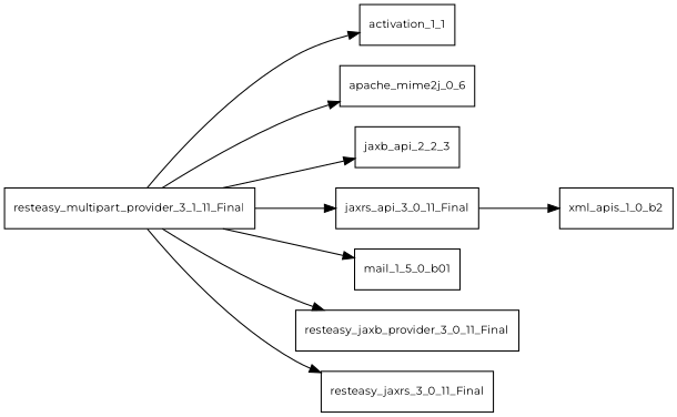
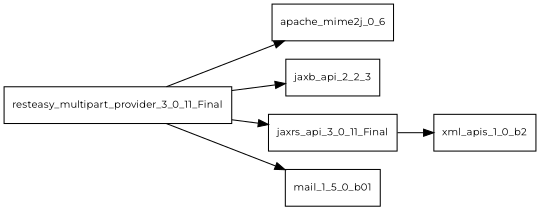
  digraph {
    fontname=Montserrat
    rankdir=LR
    node [fontname=Montserrat fontsize=10.0 shape=box]
    edge [fontname=Montserrat]
-   resteasy_multipart_provider_3_0_11_Final [label=resteasy_multipart_provider_3_1_11_Final]
-   activation_1_1
+   resteasy_multipart_provider_3_0_11_Final
    n3 [label=apache_mime2j_0_6]
    n4 [label=jaxb_api_2_2_3]
    jaxrs_api_3_0_11_Final
    mail_1_5_0_b01
-   resteasy_jaxb_provider_3_0_11_Final
-   resteasy_jaxrs_3_0_11_Final
    xml_apis_1_0_b2
-   resteasy_multipart_provider_3_0_11_Final -> activation_1_1
    resteasy_multipart_provider_3_0_11_Final -> n3
    resteasy_multipart_provider_3_0_11_Final -> n4
    resteasy_multipart_provider_3_0_11_Final -> jaxrs_api_3_0_11_Final
    resteasy_multipart_provider_3_0_11_Final -> mail_1_5_0_b01
-   resteasy_multipart_provider_3_0_11_Final -> resteasy_jaxb_provider_3_0_11_Final
-   resteasy_multipart_provider_3_0_11_Final -> resteasy_jaxrs_3_0_11_Final
    jaxrs_api_3_0_11_Final -> xml_apis_1_0_b2
  }
